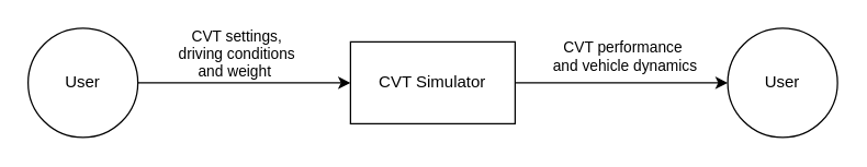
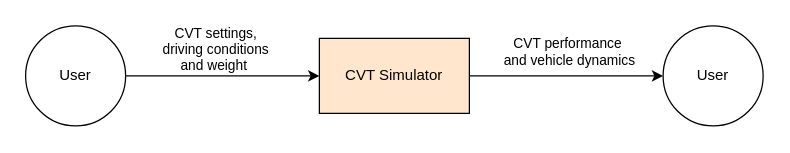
  <mxCell id="0" />
  <mxCell id="1" parent="0" />
  <mxCell id="2" style="edgeStyle=orthogonalEdgeStyle;rounded=0;orthogonalLoop=1;jettySize=auto;html=1;" edge="1" parent="1" source="4" target="8"><mxGeometry relative="1" as="geometry" /></mxCell>
  <mxCell id="3" value="CVT settings,&lt;div&gt;driving conditions&lt;/div&gt;&lt;div&gt;and weight&amp;nbsp;&lt;/div&gt;" style="edgeLabel;html=1;align=center;verticalAlign=middle;resizable=0;points=[];" vertex="1" connectable="0" parent="2"><mxGeometry x="-0.011" relative="1" as="geometry"><mxPoint x="-6" y="-22" as="offset" /></mxGeometry></mxCell>
  <mxCell id="4" value="User" style="ellipse;whiteSpace=wrap;html=1;aspect=fixed;" vertex="1" parent="1"><mxGeometry x="20" y="20" width="80" height="80" as="geometry" /></mxCell>
  <mxCell id="5" value="User" style="ellipse;whiteSpace=wrap;html=1;aspect=fixed;" vertex="1" parent="1"><mxGeometry x="530" y="20" width="80" height="80" as="geometry" /></mxCell>
  <mxCell id="6" style="edgeStyle=orthogonalEdgeStyle;rounded=0;orthogonalLoop=1;jettySize=auto;html=1;" edge="1" parent="1" source="8" target="5"><mxGeometry relative="1" as="geometry" /></mxCell>
  <mxCell id="7" value="CVT performance&amp;nbsp;&lt;div&gt;and vehicle dynamics&lt;/div&gt;" style="edgeLabel;html=1;align=center;verticalAlign=middle;resizable=0;points=[];" vertex="1" connectable="0" parent="6"><mxGeometry x="0.067" y="1" relative="1" as="geometry"><mxPoint x="-4" y="-19" as="offset" /></mxGeometry></mxCell>
- <mxCell id="8" value="CVT Simulator" style="rounded=0;whiteSpace=wrap;html=1;" vertex="1" parent="1"><mxGeometry x="255" y="30" width="120" height="60" as="geometry" /></mxCell>
+ <mxCell id="8" value="CVT Simulator" style="rounded=0;whiteSpace=wrap;html=1;fillColor=#ffe6cc;" vertex="1" parent="1"><mxGeometry x="255" y="30" width="120" height="60" as="geometry" /></mxCell>
